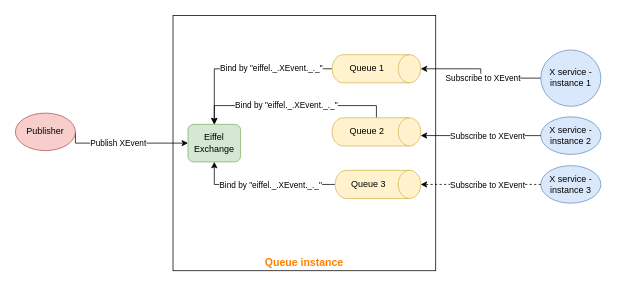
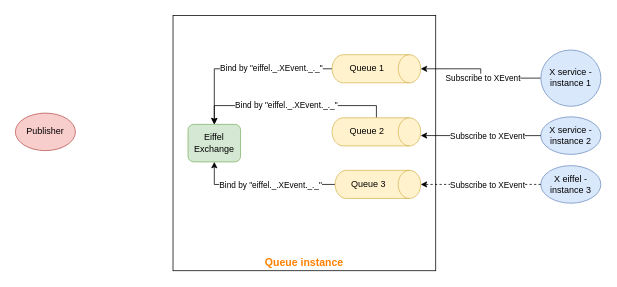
  <mxCell id="0" />
  <mxCell id="1" parent="0" />
  <mxCell id="2" value="Queue instance" style="rounded=0;whiteSpace=wrap;html=1;verticalAlign=bottom;fontStyle=1;fontSize=14;fontColor=#FF8000;" vertex="1" parent="1"><mxGeometry x="230" y="20" width="350" height="340" as="geometry" /></mxCell>
- <mxCell id="3" value="" style="edgeStyle=orthogonalEdgeStyle;rounded=0;orthogonalLoop=1;jettySize=auto;html=1;exitX=1;exitY=0.5;exitDx=0;exitDy=0;entryX=0;entryY=0.5;entryDx=0;entryDy=0;" edge="1" parent="1" source="5" target="6"><mxGeometry relative="1" as="geometry"><Array as="points"><mxPoint x="100" y="190" /><mxPoint x="250" y="190" /></Array></mxGeometry></mxCell>
- <mxCell id="4" value="Publish XEvent" style="edgeLabel;html=1;align=center;verticalAlign=middle;resizable=0;points=[];" vertex="1" connectable="0" parent="3"><mxGeometry x="-0.141" y="1" relative="1" as="geometry"><mxPoint as="offset" /></mxGeometry></mxCell>
  <mxCell id="5" value="Publisher" style="ellipse;whiteSpace=wrap;html=1;fillColor=#f8cecc;strokeColor=#b85450;" vertex="1" parent="1"><mxGeometry x="20" y="150" width="80" height="50" as="geometry" /></mxCell>
  <mxCell id="6" value="Eiffel Exchange" style="rounded=1;whiteSpace=wrap;html=1;fillColor=#d5e8d4;strokeColor=#82b366;" vertex="1" parent="1"><mxGeometry x="250" y="165" width="70" height="50" as="geometry" /></mxCell>
  <mxCell id="7" style="edgeStyle=orthogonalEdgeStyle;rounded=0;orthogonalLoop=1;jettySize=auto;html=1;" edge="1" parent="1" source="9" target="14"><mxGeometry relative="1" as="geometry" /></mxCell>
  <mxCell id="8" value="Subscribe to XEvent" style="edgeLabel;html=1;align=center;verticalAlign=middle;resizable=0;points=[];" vertex="1" connectable="0" parent="7"><mxGeometry x="-0.098" relative="1" as="geometry"><mxPoint as="offset" /></mxGeometry></mxCell>
  <mxCell id="9" value="X service - instance 1" style="ellipse;whiteSpace=wrap;html=1;fillColor=#dae8fc;strokeColor=#6c8ebf;" vertex="1" parent="1"><mxGeometry x="720" y="65.94" width="80" height="75" as="geometry" /></mxCell>
  <mxCell id="10" value="X service - instance 2" style="ellipse;whiteSpace=wrap;html=1;fillColor=#dae8fc;strokeColor=#6c8ebf;" vertex="1" parent="1"><mxGeometry x="720" y="155" width="80" height="50" as="geometry" /></mxCell>
- <mxCell id="11" value="X service - instance 3" style="ellipse;whiteSpace=wrap;html=1;fillColor=#dae8fc;strokeColor=#6c8ebf;" vertex="1" parent="1"><mxGeometry x="720" y="220" width="80" height="50" as="geometry" /></mxCell>
+ <mxCell id="11" value="X eiffel - instance 3" style="ellipse;whiteSpace=wrap;html=1;fillColor=#dae8fc;strokeColor=#6c8ebf;" vertex="1" parent="1"><mxGeometry x="720" y="220" width="80" height="50" as="geometry" /></mxCell>
  <mxCell id="12" style="edgeStyle=orthogonalEdgeStyle;rounded=0;orthogonalLoop=1;jettySize=auto;html=1;" edge="1" parent="1" source="14" target="6"><mxGeometry relative="1" as="geometry" /></mxCell>
  <mxCell id="13" value="Bind by &quot;eiffel._.XEvent._._&quot;" style="edgeLabel;html=1;align=center;verticalAlign=middle;resizable=0;points=[];" vertex="1" connectable="0" parent="12"><mxGeometry x="-0.184" y="3" relative="1" as="geometry"><mxPoint x="13" y="-3" as="offset" /></mxGeometry></mxCell>
  <mxCell id="14" value="Queue 1" style="shape=cylinder3;whiteSpace=wrap;html=1;boundedLbl=1;backgroundOutline=1;size=15;rotation=90;direction=east;perimeter=rectanglePerimeter;verticalAlign=middle;horizontal=0;fillColor=#fff2cc;strokeColor=#d6b656;" vertex="1" parent="1"><mxGeometry x="482.2" y="31.88" width="37.5" height="118.12" as="geometry" /></mxCell>
  <mxCell id="15" style="edgeStyle=orthogonalEdgeStyle;rounded=0;orthogonalLoop=1;jettySize=auto;html=1;exitX=0;exitY=0.5;exitDx=0;exitDy=0;exitPerimeter=0;entryX=0.5;entryY=0;entryDx=0;entryDy=0;" edge="1" parent="1" source="17" target="6"><mxGeometry relative="1" as="geometry"><Array as="points"><mxPoint x="501" y="140" /><mxPoint x="285" y="140" /></Array></mxGeometry></mxCell>
  <mxCell id="16" value="Bind by &quot;eiffel._.XEvent._._&quot;" style="edgeLabel;html=1;align=center;verticalAlign=middle;resizable=0;points=[];" vertex="1" connectable="0" parent="15"><mxGeometry x="-0.261" y="-1" relative="1" as="geometry"><mxPoint x="-42" as="offset" /></mxGeometry></mxCell>
  <mxCell id="17" value="Queue 2" style="shape=cylinder3;whiteSpace=wrap;html=1;boundedLbl=1;backgroundOutline=1;size=15;rotation=90;direction=east;perimeter=rectanglePerimeter;verticalAlign=middle;horizontal=0;fillColor=#fff2cc;strokeColor=#d6b656;" vertex="1" parent="1"><mxGeometry x="482.2" y="115.94" width="37.5" height="118.12" as="geometry" /></mxCell>
  <mxCell id="18" style="edgeStyle=orthogonalEdgeStyle;rounded=0;orthogonalLoop=1;jettySize=auto;html=1;" edge="1" parent="1" source="20" target="6"><mxGeometry relative="1" as="geometry" /></mxCell>
  <mxCell id="19" value="Bind by &quot;eiffel._.XEvent._._&quot;" style="edgeLabel;html=1;align=center;verticalAlign=middle;resizable=0;points=[];" vertex="1" connectable="0" parent="18"><mxGeometry x="-0.245" y="2" relative="1" as="geometry"><mxPoint x="-14" y="-2" as="offset" /></mxGeometry></mxCell>
  <mxCell id="20" value="Queue 3" style="shape=cylinder3;whiteSpace=wrap;html=1;boundedLbl=1;backgroundOutline=1;size=15;rotation=90;direction=east;perimeter=rectanglePerimeter;verticalAlign=middle;horizontal=0;fillColor=#fff2cc;strokeColor=#d6b656;" vertex="1" parent="1"><mxGeometry x="484.23" y="187.97" width="37.5" height="114.06" as="geometry" /></mxCell>
  <mxCell id="21" style="edgeStyle=orthogonalEdgeStyle;rounded=0;orthogonalLoop=1;jettySize=auto;html=1;exitX=0;exitY=0.5;exitDx=0;exitDy=0;" edge="1" parent="1" source="10"><mxGeometry relative="1" as="geometry"><mxPoint x="710" y="179.867" as="sourcePoint" /><mxPoint x="560.01" y="179.921" as="targetPoint" /></mxGeometry></mxCell>
  <mxCell id="22" value="Subscribe to XEvent" style="edgeLabel;html=1;align=center;verticalAlign=middle;resizable=0;points=[];" vertex="1" connectable="0" parent="21"><mxGeometry x="-0.098" relative="1" as="geometry"><mxPoint as="offset" /></mxGeometry></mxCell>
  <mxCell id="23" style="edgeStyle=orthogonalEdgeStyle;rounded=0;orthogonalLoop=1;jettySize=auto;html=1;exitX=0;exitY=0.5;exitDx=0;exitDy=0;dashed=1;" edge="1" parent="1" source="11" target="20"><mxGeometry relative="1" as="geometry"><mxPoint x="710" y="240.08" as="sourcePoint" /><mxPoint x="550.01" y="240.001" as="targetPoint" /></mxGeometry></mxCell>
  <mxCell id="24" value="Subscribe to XEvent" style="edgeLabel;html=1;align=center;verticalAlign=middle;resizable=0;points=[];" vertex="1" connectable="0" parent="23"><mxGeometry x="-0.098" relative="1" as="geometry"><mxPoint as="offset" /></mxGeometry></mxCell>
